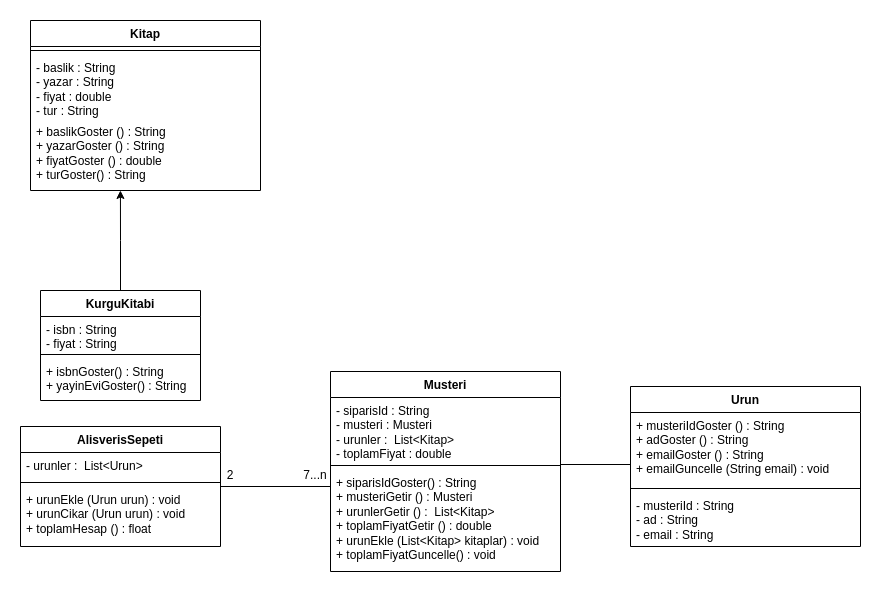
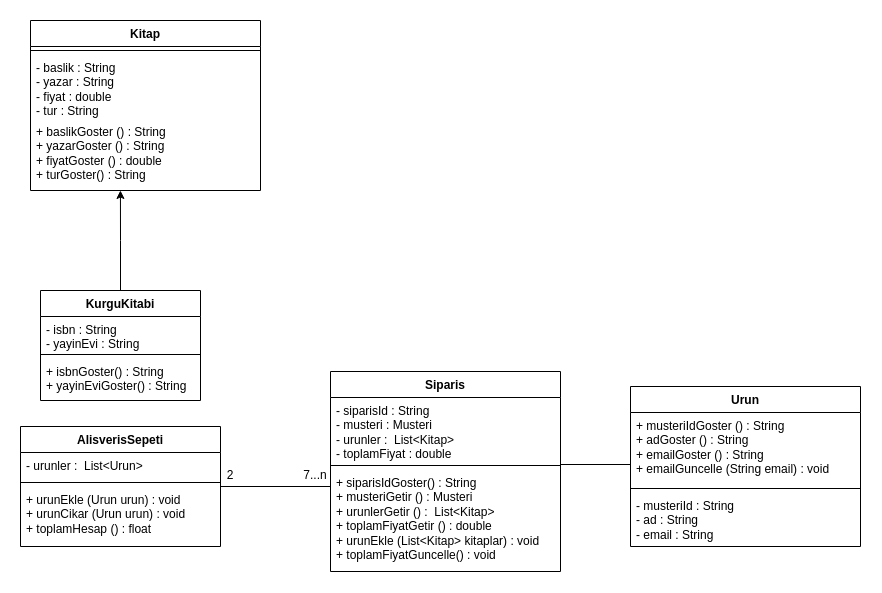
  <mxCell id="0" />
  <mxCell id="1" parent="0" />
  <mxCell id="2" value="Kitap" style="swimlane;fontStyle=1;align=center;verticalAlign=top;childLayout=stackLayout;horizontal=1;startSize=26;horizontalStack=0;resizeParent=1;resizeParentMax=0;resizeLast=0;collapsible=1;marginBottom=0;whiteSpace=wrap;html=1;" parent="1" vertex="1"><mxGeometry x="30" y="20" width="230" height="170" as="geometry" /></mxCell>
  <mxCell id="3" value="" style="line;strokeWidth=1;fillColor=none;align=left;verticalAlign=middle;spacingTop=-1;spacingLeft=3;spacingRight=3;rotatable=0;labelPosition=right;points=[];portConstraint=eastwest;strokeColor=inherit;" parent="2" vertex="1"><mxGeometry y="26" width="230" height="8" as="geometry" /></mxCell>
  <mxCell id="4" value="&lt;div&gt;- baslik : String&lt;/div&gt;&lt;div&gt;- yazar : String&lt;/div&gt;&lt;div&gt;- fiyat : double&lt;/div&gt;&lt;div&gt;- tur : String&lt;/div&gt;" style="text;strokeColor=none;fillColor=none;align=left;verticalAlign=top;spacingLeft=4;spacingRight=4;overflow=hidden;rotatable=0;points=[[0,0.5],[1,0.5]];portConstraint=eastwest;whiteSpace=wrap;html=1;" parent="2" vertex="1"><mxGeometry y="34" width="230" height="64" as="geometry" /></mxCell>
  <mxCell id="5" value="&lt;div&gt;+ baslikGoster () : String&lt;/div&gt;&lt;div&gt;+ yazarGoster () : String&amp;nbsp;&lt;/div&gt;&lt;div&gt;+ fiyatGoster () : double&amp;nbsp;&lt;/div&gt;&lt;div&gt;+ turGoster() : String&lt;/div&gt;" style="text;strokeColor=none;fillColor=none;align=left;verticalAlign=top;spacingLeft=4;spacingRight=4;overflow=hidden;rotatable=0;points=[[0,0.5],[1,0.5]];portConstraint=eastwest;whiteSpace=wrap;html=1;" parent="2" vertex="1"><mxGeometry y="98" width="230" height="72" as="geometry" /></mxCell>
  <mxCell id="6" value="AlisverisSepeti" style="swimlane;fontStyle=1;align=center;verticalAlign=top;childLayout=stackLayout;horizontal=1;startSize=26;horizontalStack=0;resizeParent=1;resizeParentMax=0;resizeLast=0;collapsible=1;marginBottom=0;whiteSpace=wrap;html=1;" parent="1" vertex="1"><mxGeometry y="426" width="200" height="120" as="geometry" x="20" /></mxCell>
  <mxCell id="7" value="- urunler :&amp;nbsp;&amp;nbsp;List&amp;lt;Urun&amp;gt;&amp;nbsp;" style="text;strokeColor=none;fillColor=none;align=left;verticalAlign=top;spacingLeft=4;spacingRight=4;overflow=hidden;rotatable=0;points=[[0,0.5],[1,0.5]];portConstraint=eastwest;whiteSpace=wrap;html=1;" parent="6" vertex="1"><mxGeometry y="26" width="200" height="26" as="geometry" /></mxCell>
  <mxCell id="8" value="" style="line;strokeWidth=1;fillColor=none;align=left;verticalAlign=middle;spacingTop=-1;spacingLeft=3;spacingRight=3;rotatable=0;labelPosition=right;points=[];portConstraint=eastwest;strokeColor=inherit;" parent="6" vertex="1"><mxGeometry y="52" width="200" height="8" as="geometry" /></mxCell>
  <mxCell id="9" value="+ urunEkle (Urun urun) : void&lt;br&gt;+ urunCikar (Urun urun) : void&lt;br&gt;+ toplamHesap () : float" style="text;strokeColor=none;fillColor=none;align=left;verticalAlign=top;spacingLeft=4;spacingRight=4;overflow=hidden;rotatable=0;points=[[0,0.5],[1,0.5]];portConstraint=eastwest;whiteSpace=wrap;html=1;" parent="6" vertex="1"><mxGeometry y="60" width="200" height="60" as="geometry" /></mxCell>
  <mxCell id="10" style="edgeStyle=orthogonalEdgeStyle;rounded=0;orthogonalLoop=1;jettySize=auto;html=1;exitX=0.5;exitY=0;exitDx=0;exitDy=0;entryX=0.391;entryY=1;entryDx=0;entryDy=0;entryPerimeter=0;" edge="1" parent="1" source="11" target="5"><mxGeometry relative="1" as="geometry"><mxPoint x="120" y="200" as="targetPoint" /></mxGeometry></mxCell>
  <mxCell id="11" value="KurguKitabi" style="swimlane;fontStyle=1;align=center;verticalAlign=top;childLayout=stackLayout;horizontal=1;startSize=26;horizontalStack=0;resizeParent=1;resizeParentMax=0;resizeLast=0;collapsible=1;marginBottom=0;whiteSpace=wrap;html=1;" parent="1" vertex="1"><mxGeometry x="40" y="290" width="160" height="110" as="geometry" /></mxCell>
- <mxCell id="12" value="&lt;div&gt;- isbn : String&lt;/div&gt;&lt;div&gt;- fiyat : String&lt;/div&gt;" style="text;strokeColor=none;fillColor=none;align=left;verticalAlign=top;spacingLeft=4;spacingRight=4;overflow=hidden;rotatable=0;points=[[0,0.5],[1,0.5]];portConstraint=eastwest;whiteSpace=wrap;html=1;" parent="11" vertex="1"><mxGeometry y="26" width="160" height="34" as="geometry" /></mxCell>
+ <mxCell id="12" value="&lt;div&gt;- isbn : String&lt;/div&gt;&lt;div&gt;- yayinEvi : String&lt;/div&gt;" style="text;strokeColor=none;fillColor=none;align=left;verticalAlign=top;spacingLeft=4;spacingRight=4;overflow=hidden;rotatable=0;points=[[0,0.5],[1,0.5]];portConstraint=eastwest;whiteSpace=wrap;html=1;" parent="11" vertex="1"><mxGeometry y="26" width="160" height="34" as="geometry" /></mxCell>
  <mxCell id="13" value="" style="line;strokeWidth=1;fillColor=none;align=left;verticalAlign=middle;spacingTop=-1;spacingLeft=3;spacingRight=3;rotatable=0;labelPosition=right;points=[];portConstraint=eastwest;strokeColor=inherit;" parent="11" vertex="1"><mxGeometry y="60" width="160" height="8" as="geometry" /></mxCell>
  <mxCell id="14" value="&lt;div&gt;+ isbnGoster() : String&lt;/div&gt;&lt;div&gt;+ yayinEviGoster() : String&lt;/div&gt;" style="text;strokeColor=none;fillColor=none;align=left;verticalAlign=top;spacingLeft=4;spacingRight=4;overflow=hidden;rotatable=0;points=[[0,0.5],[1,0.5]];portConstraint=eastwest;whiteSpace=wrap;html=1;" parent="11" vertex="1"><mxGeometry y="68" width="160" height="42" as="geometry" /></mxCell>
  <mxCell id="15" value="Urun" style="swimlane;fontStyle=1;align=center;verticalAlign=top;childLayout=stackLayout;horizontal=1;startSize=26;horizontalStack=0;resizeParent=1;resizeParentMax=0;resizeLast=0;collapsible=1;marginBottom=0;whiteSpace=wrap;html=1;" parent="1" vertex="1"><mxGeometry x="630" y="386" width="230" height="160" as="geometry" /></mxCell>
  <mxCell id="16" value="&lt;div&gt;+ musteriIdGoster () : String&lt;/div&gt;&lt;div&gt;+ adGoster () : String&lt;/div&gt;&lt;div&gt;+ emailGoster () : String&amp;nbsp;&lt;/div&gt;&lt;div&gt;+ emailGuncelle (String email) : void&lt;/div&gt;" style="text;strokeColor=none;fillColor=none;align=left;verticalAlign=top;spacingLeft=4;spacingRight=4;overflow=hidden;rotatable=0;points=[[0,0.5],[1,0.5]];portConstraint=eastwest;whiteSpace=wrap;html=1;" parent="15" vertex="1"><mxGeometry y="26" width="230" height="72" as="geometry" /></mxCell>
  <mxCell id="17" value="" style="line;strokeWidth=1;fillColor=none;align=left;verticalAlign=middle;spacingTop=-1;spacingLeft=3;spacingRight=3;rotatable=0;labelPosition=right;points=[];portConstraint=eastwest;strokeColor=inherit;" parent="15" vertex="1"><mxGeometry y="98" width="230" height="8" as="geometry" /></mxCell>
  <mxCell id="18" value="&lt;div&gt;- musteriId : String&lt;/div&gt;&lt;div&gt;- ad : String&lt;/div&gt;&lt;div&gt;- email : String&lt;/div&gt;" style="text;strokeColor=none;fillColor=none;align=left;verticalAlign=top;spacingLeft=4;spacingRight=4;overflow=hidden;rotatable=0;points=[[0,0.5],[1,0.5]];portConstraint=eastwest;whiteSpace=wrap;html=1;" parent="15" vertex="1"><mxGeometry y="106" width="230" height="54" as="geometry" /></mxCell>
- <mxCell id="19" value="Musteri" style="swimlane;fontStyle=1;align=center;verticalAlign=top;childLayout=stackLayout;horizontal=1;startSize=26;horizontalStack=0;resizeParent=1;resizeParentMax=0;resizeLast=0;collapsible=1;marginBottom=0;whiteSpace=wrap;html=1;" parent="1" vertex="1"><mxGeometry x="330" y="371" width="230" height="200" as="geometry" /></mxCell>
+ <mxCell id="19" value="Siparis" style="swimlane;fontStyle=1;align=center;verticalAlign=top;childLayout=stackLayout;horizontal=1;startSize=26;horizontalStack=0;resizeParent=1;resizeParentMax=0;resizeLast=0;collapsible=1;marginBottom=0;whiteSpace=wrap;html=1;" parent="1" vertex="1"><mxGeometry x="330" y="371" width="230" height="200" as="geometry" /></mxCell>
  <mxCell id="20" value="&lt;div&gt;- siparisId : String&lt;/div&gt;&lt;div&gt;- musteri :&amp;nbsp;Musteri&amp;nbsp;&lt;/div&gt;&lt;div&gt;- urunler :&amp;nbsp;&amp;nbsp;List&amp;lt;Kitap&amp;gt;&lt;/div&gt;&lt;div&gt;- toplamFiyat : double&lt;/div&gt;" style="text;strokeColor=none;fillColor=none;align=left;verticalAlign=top;spacingLeft=4;spacingRight=4;overflow=hidden;rotatable=0;points=[[0,0.5],[1,0.5]];portConstraint=eastwest;whiteSpace=wrap;html=1;" parent="19" vertex="1"><mxGeometry y="26" width="230" height="64" as="geometry" /></mxCell>
  <mxCell id="21" value="" style="line;strokeWidth=1;fillColor=none;align=left;verticalAlign=middle;spacingTop=-1;spacingLeft=3;spacingRight=3;rotatable=0;labelPosition=right;points=[];portConstraint=eastwest;strokeColor=inherit;" parent="19" vertex="1"><mxGeometry y="90" width="230" height="8" as="geometry" /></mxCell>
  <mxCell id="22" value="&lt;div&gt;+ siparisIdGoster() : String&lt;/div&gt;&lt;div&gt;+ musteriGetir () :&amp;nbsp;Musteri&amp;nbsp;&lt;/div&gt;&lt;div&gt;+ urunlerGetir () :&amp;nbsp;&amp;nbsp;List&amp;lt;Kitap&amp;gt;&lt;/div&gt;&lt;div&gt;+ toplamFiyatGetir () : double&lt;/div&gt;&lt;div&gt;+ urunEkle (List&amp;lt;Kitap&amp;gt; kitaplar) : void&lt;/div&gt;&lt;div&gt;+ toplamFiyatGuncelle() : void&lt;/div&gt;" style="text;strokeColor=none;fillColor=none;align=left;verticalAlign=top;spacingLeft=4;spacingRight=4;overflow=hidden;rotatable=0;points=[[0,0.5],[1,0.5]];portConstraint=eastwest;whiteSpace=wrap;html=1;" parent="19" vertex="1"><mxGeometry y="98" width="230" height="102" as="geometry" /></mxCell>
  <mxCell id="23" value="" style="line;strokeWidth=1;fillColor=none;align=left;verticalAlign=middle;spacingTop=-1;spacingLeft=3;spacingRight=3;rotatable=0;labelPosition=right;points=[];portConstraint=eastwest;strokeColor=inherit;" parent="1" vertex="1"><mxGeometry x="220" y="482" width="110" height="8" as="geometry" /></mxCell>
  <mxCell id="24" value="2" style="text;html=1;align=center;verticalAlign=middle;whiteSpace=wrap;rounded=0;" parent="1" vertex="1"><mxGeometry x="200" y="460" width="60" height="30" as="geometry" /></mxCell>
  <mxCell id="25" value="7...n" style="text;html=1;align=center;verticalAlign=middle;whiteSpace=wrap;rounded=0;" parent="1" vertex="1"><mxGeometry x="285" y="460" width="60" height="30" as="geometry" /></mxCell>
  <mxCell id="26" value="" style="line;strokeWidth=1;fillColor=none;align=left;verticalAlign=middle;spacingTop=-1;spacingLeft=3;spacingRight=3;rotatable=0;labelPosition=right;points=[];portConstraint=eastwest;strokeColor=inherit;" parent="1" vertex="1"><mxGeometry x="560" y="460" width="70" height="8" as="geometry" /></mxCell>
